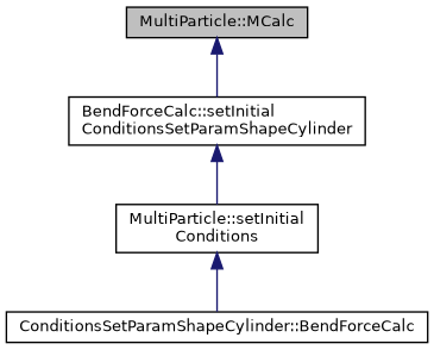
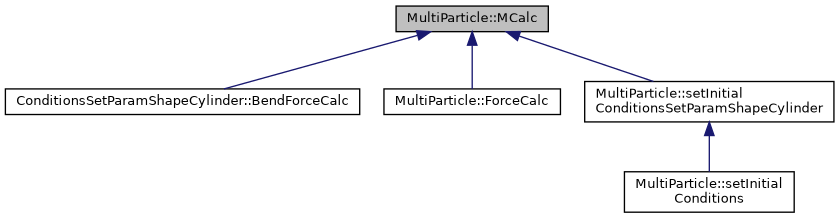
  digraph {
    rankdir=TB
    node [color=black fillcolor=white fontname=Helvetica fontsize=10 shape=record style=filled]
    edge [color=midnightblue dir=back fontname=Helvetica fontsize=10 labelfontname=Helvetica labelfontsize=10 style=solid]
    n1 [fillcolor=grey75 fontcolor=black height=0.2 label="MultiParticle::MCalc" width=0.4]
    n2 [height=0.2 label="ConditionsSetParamShapeCylinder::BendForceCalc" width=0.4]
-   n4 [height=0.2 label="BendForceCalc::setInitial\lConditionsSetParamShapeCylinder" width=0.4]
+   n3 [height=0.2 label="MultiParticle::ForceCalc" width=0.4]
+   n4 [height=0.2 label="MultiParticle::setInitial\lConditionsSetParamShapeCylinder" width=0.4]
    n5 [height=0.2 label="MultiParticle::setInitial\lConditions" width=0.4]
-   n5 -> n2
+   n1 -> n2
+   n1 -> n3
    n1 -> n4
    n4 -> n5
  }
